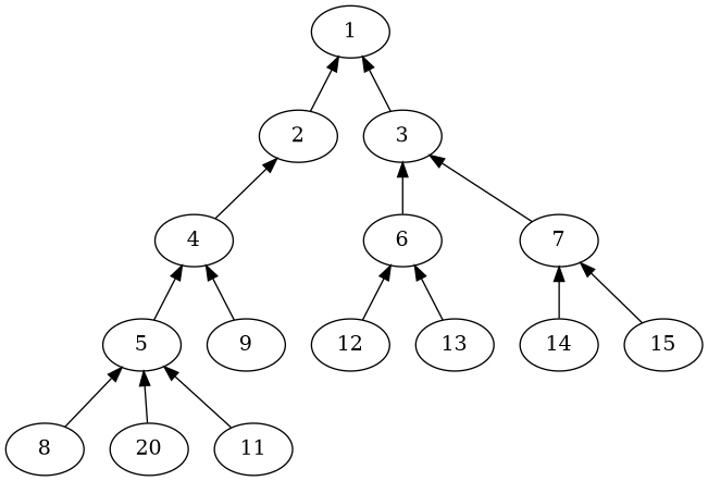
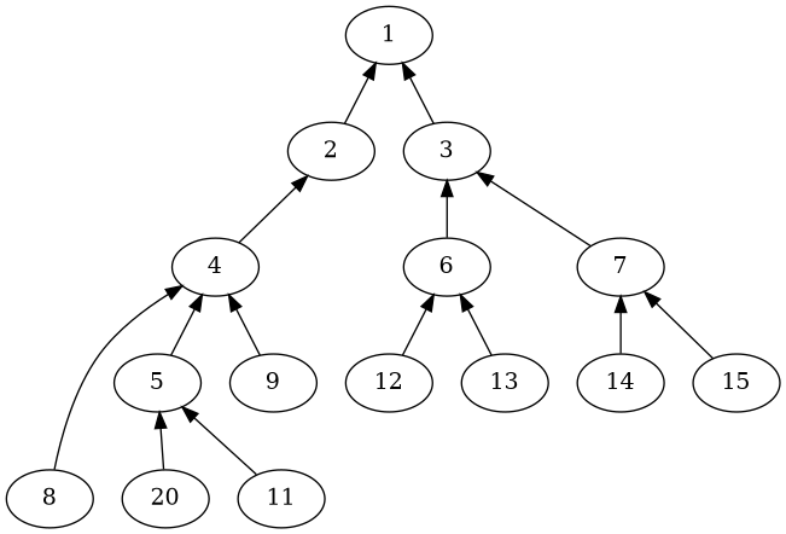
  digraph {
    rankdir=BT
    n1 [label=1]
    n2 [label=2]
    n3 [label=3]
    n4 [label=4]
    n5 [label=5]
    n6 [label=6]
    n7 [label=7]
    n8 [label=8]
    n9 [label=9]
    n10 [label=20]
    n11 [label=11]
    n12 [label=12]
    n13 [label=13]
    n14 [label=14]
    n15 [label=15]
    n2 -> n1
    n3 -> n1
    n4 -> n2
    n5 -> n4
    n6 -> n3
    n7 -> n3
-   n8 -> n5
+   n8 -> n4
    n9 -> n4
    n10 -> n5
    n11 -> n5
    n12 -> n6
    n13 -> n6
    n14 -> n7
    n15 -> n7
  }
